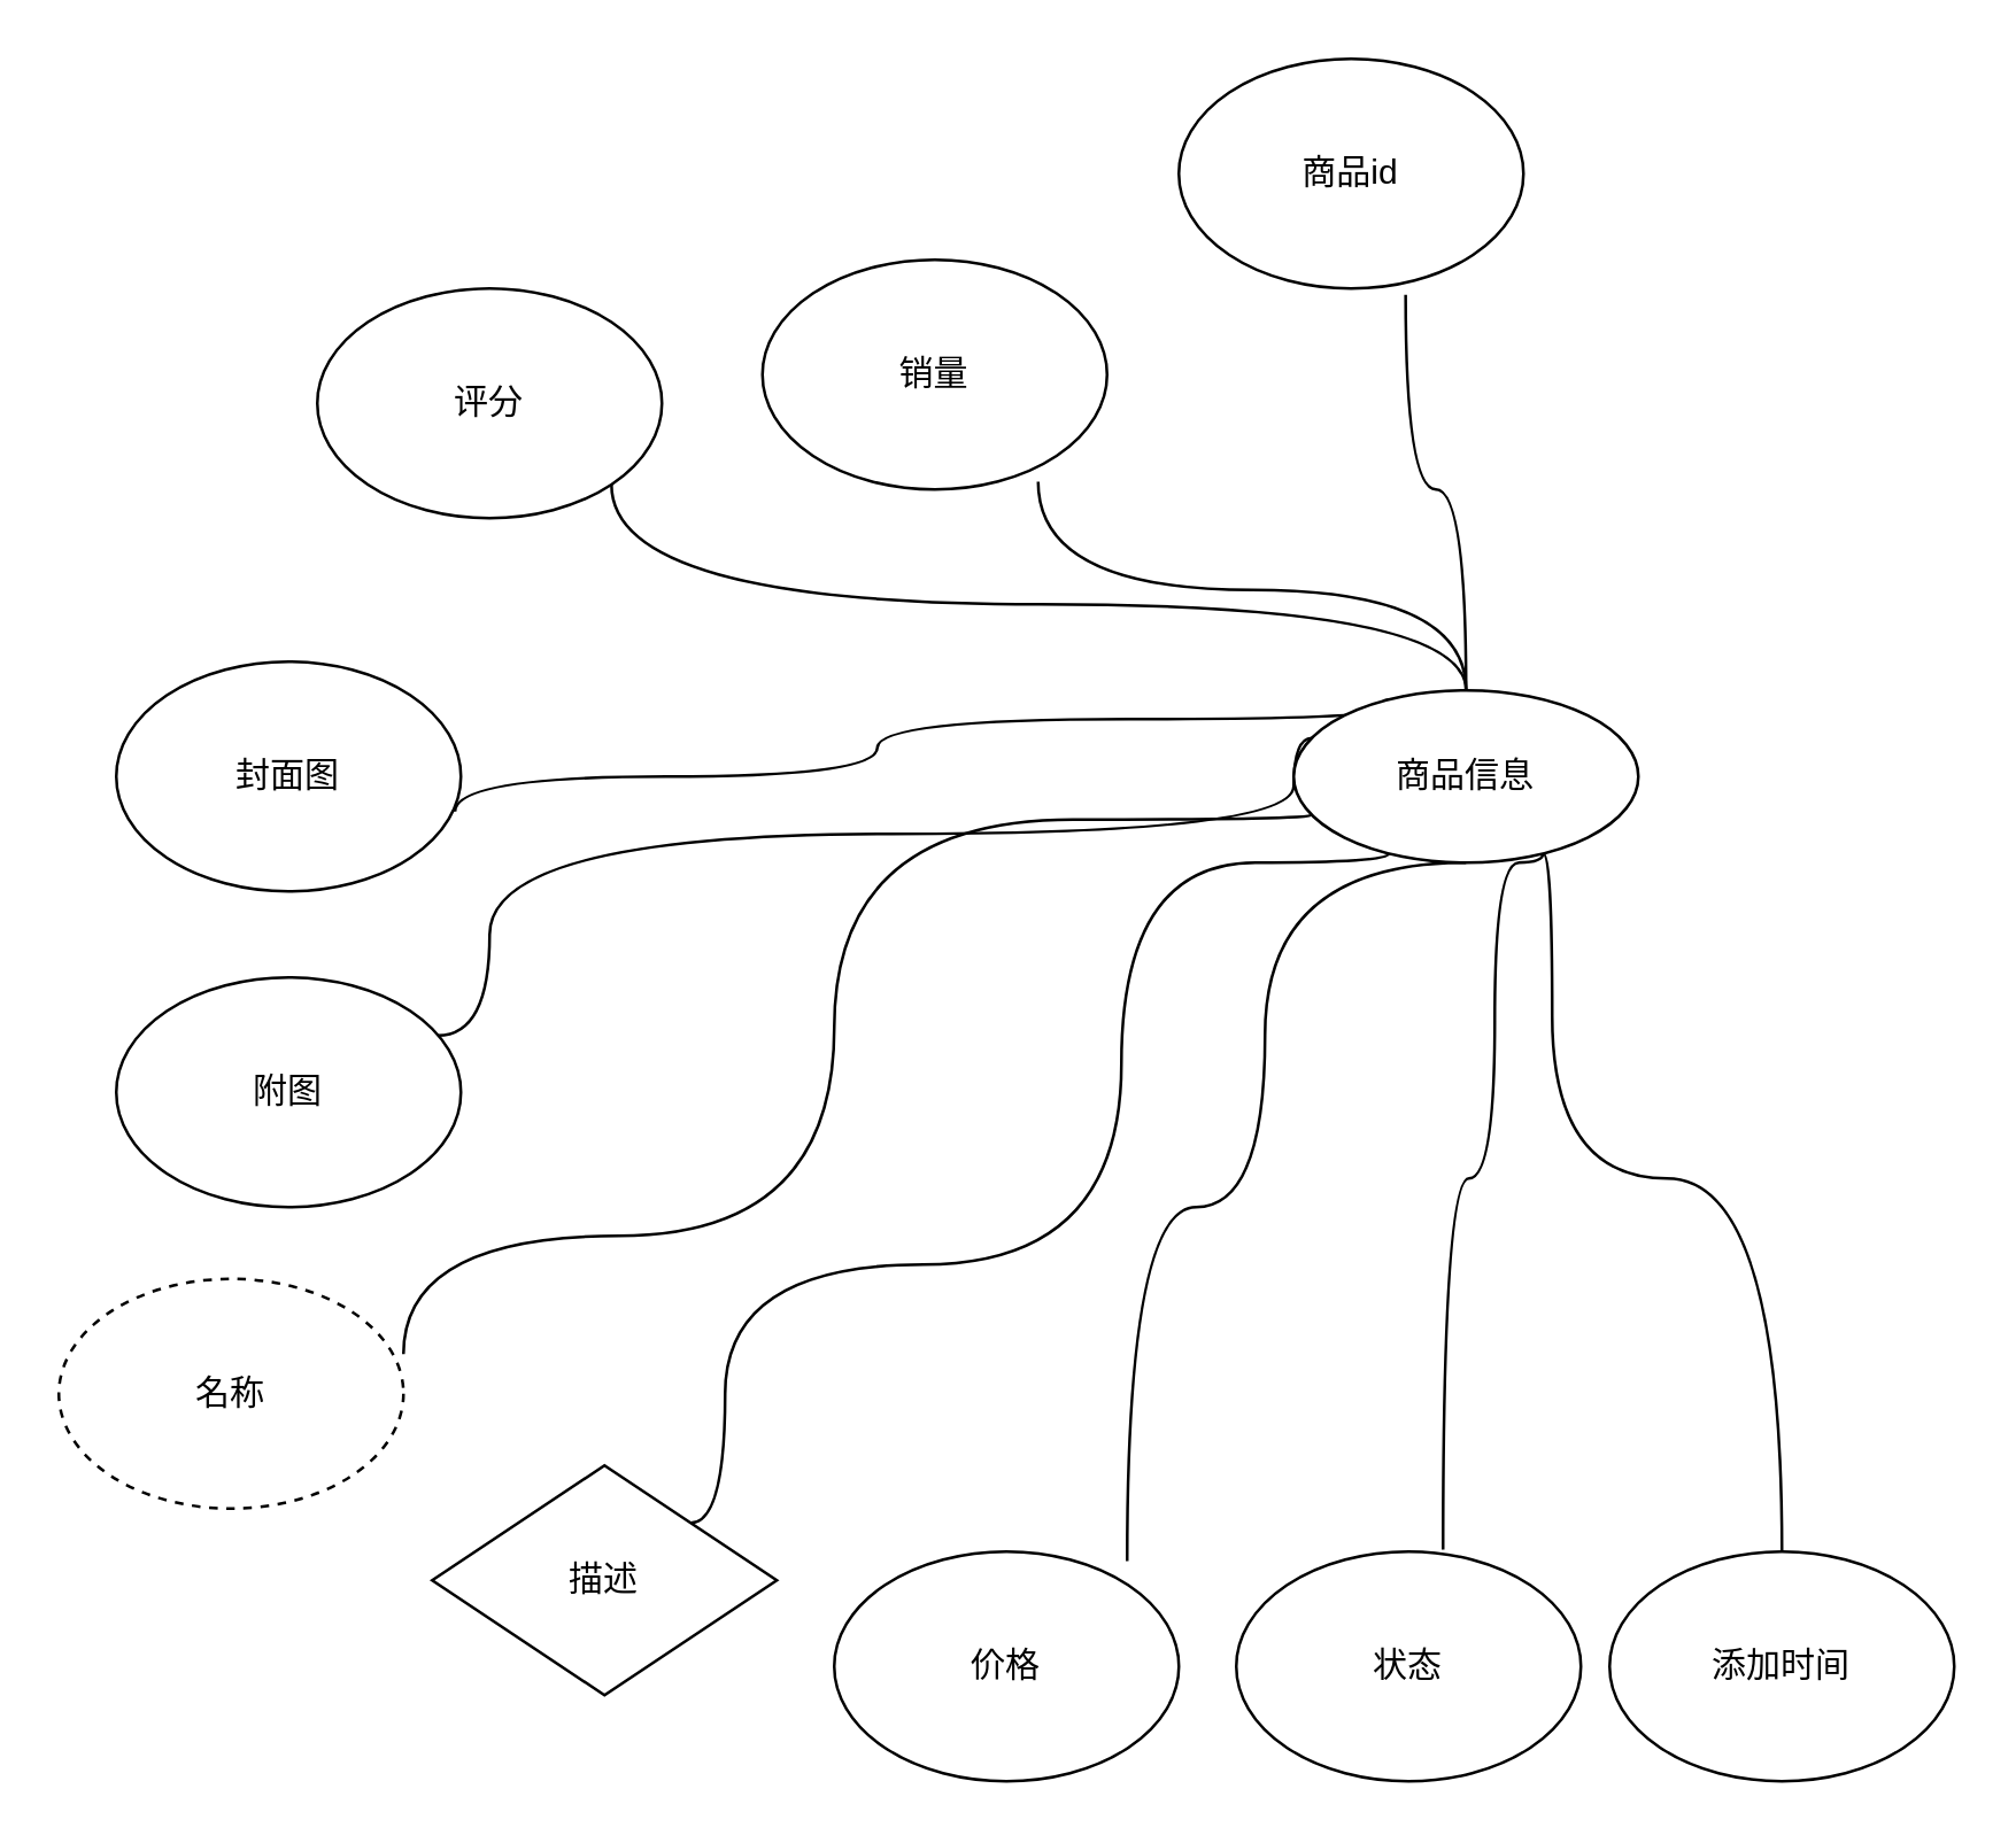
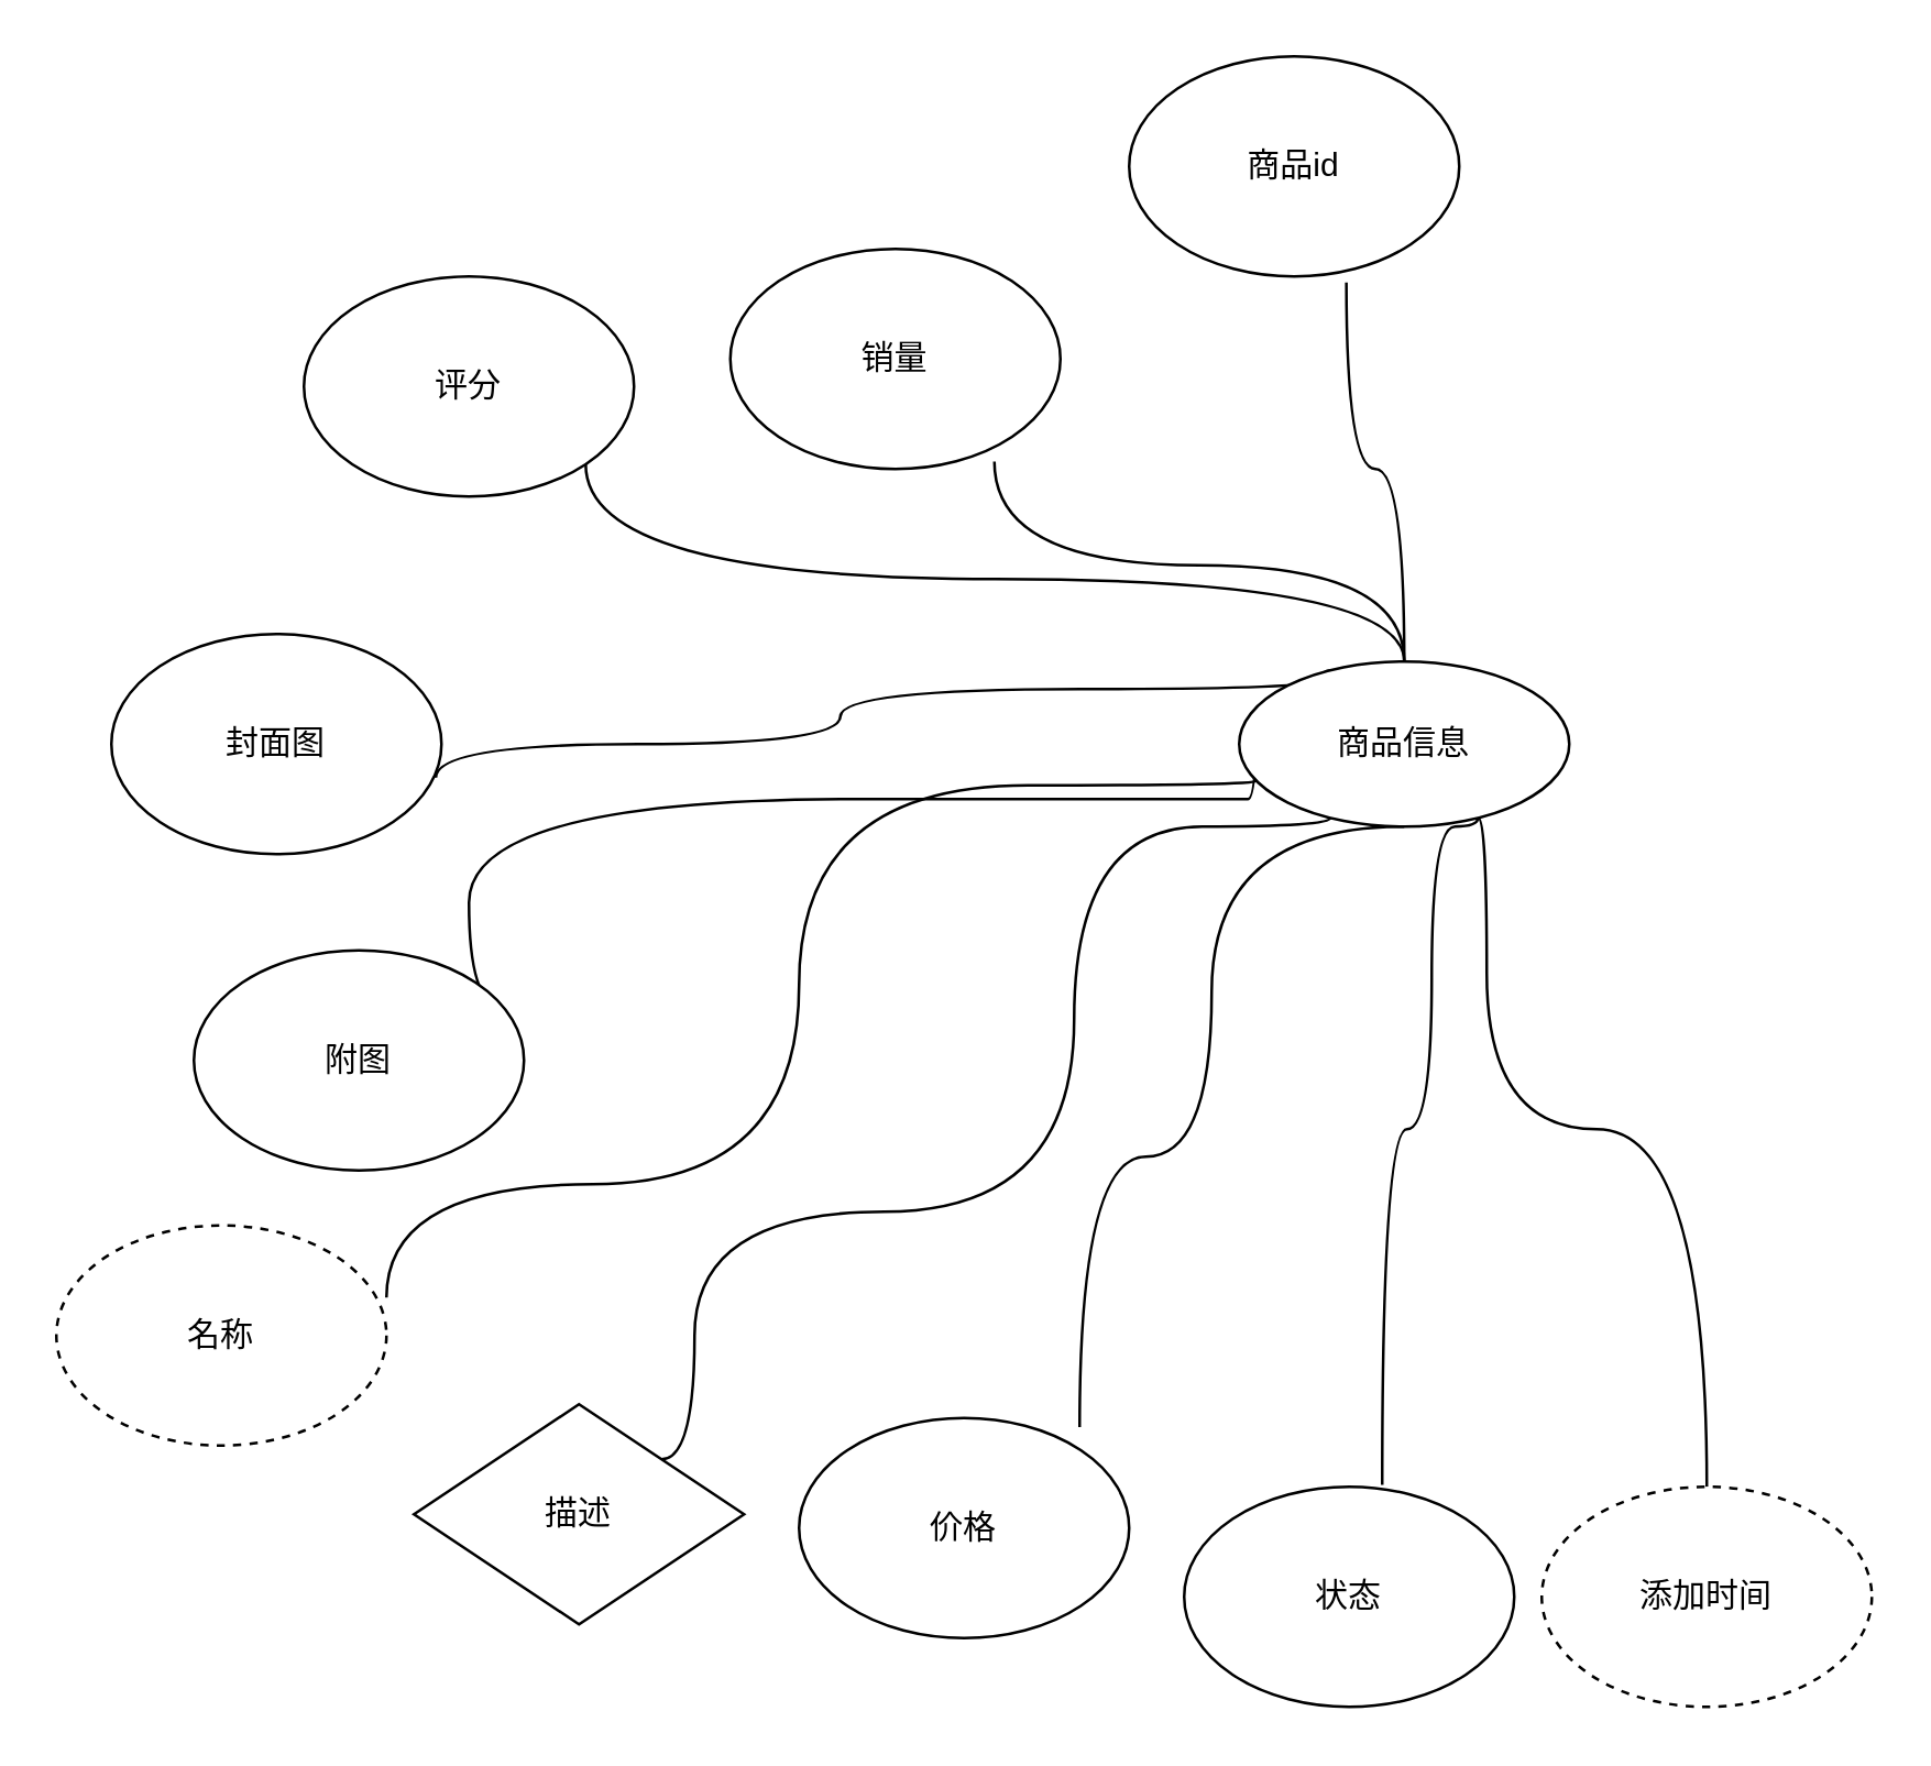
  <mxCell id="0" />
  <mxCell id="1" parent="0" />
  <mxCell id="2" style="edgeStyle=orthogonalEdgeStyle;shape=connector;curved=1;rounded=1;orthogonalLoop=1;jettySize=auto;html=1;exitX=0.5;exitY=0;exitDx=0;exitDy=0;entryX=0.658;entryY=1.028;entryDx=0;entryDy=0;entryPerimeter=0;labelBackgroundColor=default;strokeColor=default;fontFamily=Helvetica;fontSize=11;fontColor=default;endArrow=none;endFill=0;" edge="1" parent="1" source="12" target="13"><mxGeometry relative="1" as="geometry" /></mxCell>
  <mxCell id="3" style="edgeStyle=orthogonalEdgeStyle;shape=connector;curved=1;rounded=1;orthogonalLoop=1;jettySize=auto;html=1;exitX=0.5;exitY=0;exitDx=0;exitDy=0;entryX=0.8;entryY=0.966;entryDx=0;entryDy=0;entryPerimeter=0;labelBackgroundColor=default;strokeColor=default;fontFamily=Helvetica;fontSize=11;fontColor=default;endArrow=none;endFill=0;" edge="1" parent="1" source="12" target="19"><mxGeometry relative="1" as="geometry" /></mxCell>
  <mxCell id="4" style="edgeStyle=orthogonalEdgeStyle;shape=connector;curved=1;rounded=1;orthogonalLoop=1;jettySize=auto;html=1;exitX=0.5;exitY=0;exitDx=0;exitDy=0;entryX=1;entryY=1;entryDx=0;entryDy=0;labelBackgroundColor=default;strokeColor=default;fontFamily=Helvetica;fontSize=11;fontColor=default;endArrow=none;endFill=0;" edge="1" parent="1" source="12" target="14"><mxGeometry relative="1" as="geometry" /></mxCell>
  <mxCell id="5" style="edgeStyle=orthogonalEdgeStyle;shape=connector;curved=1;rounded=1;orthogonalLoop=1;jettySize=auto;html=1;exitX=0.25;exitY=0;exitDx=0;exitDy=0;entryX=0.983;entryY=0.653;entryDx=0;entryDy=0;entryPerimeter=0;labelBackgroundColor=default;strokeColor=default;fontFamily=Helvetica;fontSize=11;fontColor=default;endArrow=none;endFill=0;" edge="1" parent="1" source="12" target="15"><mxGeometry relative="1" as="geometry"><Array as="points"><mxPoint x="480" y="250" /><mxPoint x="305" y="250" /><mxPoint x="305" y="270" /><mxPoint x="158" y="270" /></Array></mxGeometry></mxCell>
  <mxCell id="6" style="edgeStyle=orthogonalEdgeStyle;shape=connector;curved=1;rounded=1;orthogonalLoop=1;jettySize=auto;html=1;exitX=0;exitY=0.25;exitDx=0;exitDy=0;labelBackgroundColor=default;strokeColor=default;fontFamily=Helvetica;fontSize=11;fontColor=default;endArrow=none;endFill=0;entryX=0.933;entryY=0.253;entryDx=0;entryDy=0;entryPerimeter=0;" edge="1" parent="1" source="12" target="16"><mxGeometry relative="1" as="geometry"><mxPoint x="170" y="370" as="targetPoint" /><Array as="points"><mxPoint x="450" y="290" /><mxPoint x="170" y="290" /><mxPoint x="170" y="360" /></Array></mxGeometry></mxCell>
  <mxCell id="7" style="edgeStyle=orthogonalEdgeStyle;shape=connector;curved=1;rounded=1;orthogonalLoop=1;jettySize=auto;html=1;exitX=0;exitY=0.75;exitDx=0;exitDy=0;entryX=1;entryY=0.328;entryDx=0;entryDy=0;entryPerimeter=0;labelBackgroundColor=default;strokeColor=default;fontFamily=Helvetica;fontSize=11;fontColor=default;endArrow=none;endFill=0;" edge="1" parent="1" source="12" target="17"><mxGeometry relative="1" as="geometry"><Array as="points"><mxPoint x="290" y="285" /><mxPoint x="290" y="430" /><mxPoint x="140" y="430" /></Array></mxGeometry></mxCell>
  <mxCell id="8" style="edgeStyle=orthogonalEdgeStyle;shape=connector;curved=1;rounded=1;orthogonalLoop=1;jettySize=auto;html=1;exitX=0.25;exitY=1;exitDx=0;exitDy=0;entryX=1;entryY=0;entryDx=0;entryDy=0;labelBackgroundColor=default;strokeColor=default;fontFamily=Helvetica;fontSize=11;fontColor=default;endArrow=none;endFill=0;" edge="1" parent="1" source="12" target="21"><mxGeometry relative="1" as="geometry"><Array as="points"><mxPoint x="390" y="300" /><mxPoint x="390" y="440" /><mxPoint x="252" y="440" /></Array></mxGeometry></mxCell>
  <mxCell id="9" style="edgeStyle=orthogonalEdgeStyle;shape=connector;curved=1;rounded=1;orthogonalLoop=1;jettySize=auto;html=1;exitX=0.5;exitY=1;exitDx=0;exitDy=0;entryX=0.85;entryY=0.041;entryDx=0;entryDy=0;entryPerimeter=0;labelBackgroundColor=default;strokeColor=default;fontFamily=Helvetica;fontSize=11;fontColor=default;endArrow=none;endFill=0;" edge="1" parent="1" source="12" target="18"><mxGeometry relative="1" as="geometry"><Array as="points"><mxPoint x="440" y="300" /><mxPoint x="440" y="420" /><mxPoint x="392" y="420" /></Array></mxGeometry></mxCell>
  <mxCell id="10" style="edgeStyle=orthogonalEdgeStyle;shape=connector;curved=1;rounded=1;orthogonalLoop=1;jettySize=auto;html=1;exitX=0.75;exitY=1;exitDx=0;exitDy=0;entryX=0.6;entryY=-0.009;entryDx=0;entryDy=0;entryPerimeter=0;labelBackgroundColor=default;strokeColor=default;fontFamily=Helvetica;fontSize=11;fontColor=default;endArrow=none;endFill=0;" edge="1" parent="1" source="12" target="20"><mxGeometry relative="1" as="geometry"><Array as="points"><mxPoint x="520" y="300" /><mxPoint x="520" y="410" /><mxPoint x="502" y="410" /></Array></mxGeometry></mxCell>
  <mxCell id="11" style="edgeStyle=orthogonalEdgeStyle;shape=connector;curved=1;rounded=1;orthogonalLoop=1;jettySize=auto;html=1;exitX=0.75;exitY=1;exitDx=0;exitDy=0;labelBackgroundColor=default;strokeColor=default;fontFamily=Helvetica;fontSize=11;fontColor=default;endArrow=none;endFill=0;" edge="1" parent="1" source="12" target="22"><mxGeometry relative="1" as="geometry"><Array as="points"><mxPoint x="540" y="410" /><mxPoint x="620" y="410" /></Array></mxGeometry></mxCell>
  <mxCell id="12" value="商品信息" style="ellipse;whiteSpace=wrap;html=1;strokeColor=default;" vertex="1" parent="1"><mxGeometry x="450" y="240" width="120" height="60" as="geometry" /></mxCell>
  <mxCell id="13" value="商品id" style="ellipse;whiteSpace=wrap;html=1;" vertex="1" parent="1"><mxGeometry x="410" y="20" width="120" height="80" as="geometry" /></mxCell>
  <mxCell id="14" value="评分" style="ellipse;whiteSpace=wrap;html=1;strokeColor=default;" vertex="1" parent="1"><mxGeometry x="110" y="100" width="120" height="80" as="geometry" /></mxCell>
  <mxCell id="15" value="封面图" style="ellipse;whiteSpace=wrap;html=1;strokeColor=default;" vertex="1" parent="1"><mxGeometry x="40" y="230" width="120" height="80" as="geometry" /></mxCell>
- <mxCell id="16" value="附图" style="ellipse;whiteSpace=wrap;html=1;strokeColor=default;" vertex="1" parent="1"><mxGeometry x="40" y="340" width="120" height="80" as="geometry" /></mxCell>
+ <mxCell id="16" value="附图" style="ellipse;whiteSpace=wrap;html=1;strokeColor=default;" vertex="1" parent="1"><mxGeometry x="70" y="345" width="120" height="80" as="geometry" /></mxCell>
  <mxCell id="17" value="名称" style="ellipse;whiteSpace=wrap;html=1;dashed=1;" vertex="1" parent="1"><mxGeometry x="20" y="445" width="120" height="80" as="geometry" /></mxCell>
- <mxCell id="18" value="价格" style="ellipse;whiteSpace=wrap;html=1;" vertex="1" parent="1"><mxGeometry x="290" y="540" width="120" height="80" as="geometry" /></mxCell>
+ <mxCell id="18" value="价格" style="ellipse;whiteSpace=wrap;html=1;" vertex="1" parent="1"><mxGeometry x="290" y="515" width="120" height="80" as="geometry" /></mxCell>
  <mxCell id="19" value="销量" style="ellipse;whiteSpace=wrap;html=1;" vertex="1" parent="1"><mxGeometry x="265" y="90" width="120" height="80" as="geometry" /></mxCell>
  <mxCell id="20" value="状态" style="ellipse;whiteSpace=wrap;html=1;" vertex="1" parent="1"><mxGeometry x="430" y="540" width="120" height="80" as="geometry" /></mxCell>
  <mxCell id="21" value="描述" style="rhombus;whiteSpace=wrap;html=1;strokeColor=default;" vertex="1" parent="1"><mxGeometry x="150" y="510" width="120" height="80" as="geometry" /></mxCell>
- <mxCell id="22" value="添加时间" style="ellipse;whiteSpace=wrap;html=1;" vertex="1" parent="1"><mxGeometry x="560" y="540" width="120" height="80" as="geometry" /></mxCell>
+ <mxCell id="22" value="添加时间" style="ellipse;whiteSpace=wrap;html=1;dashed=1;" vertex="1" parent="1"><mxGeometry x="560" y="540" width="120" height="80" as="geometry" /></mxCell>
